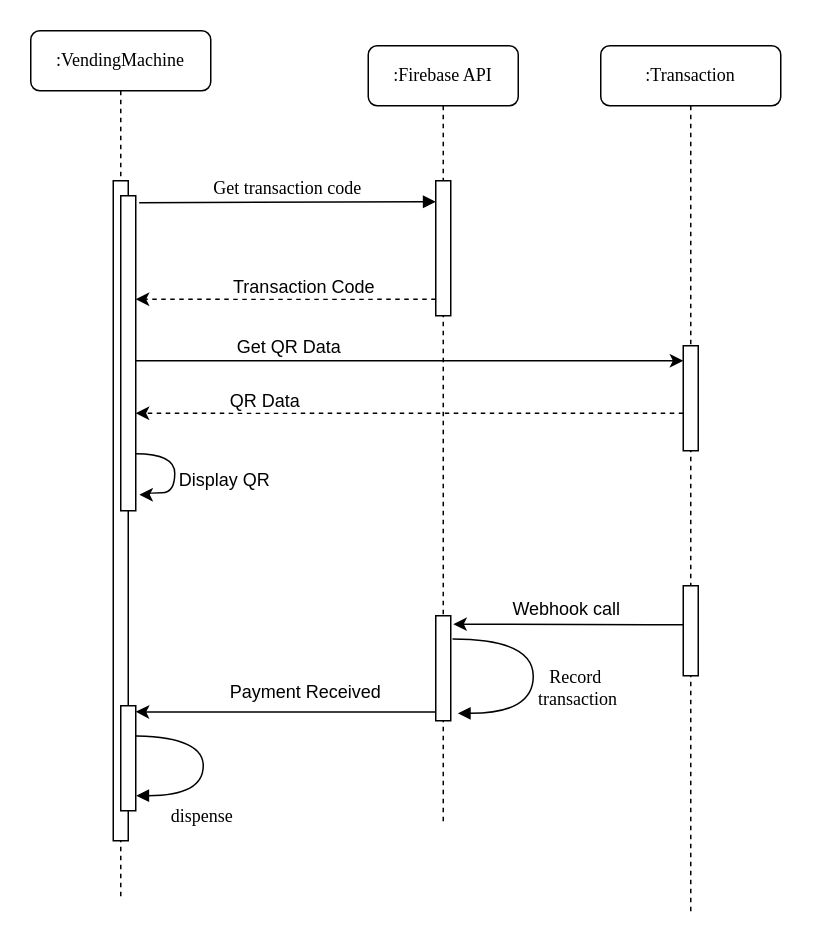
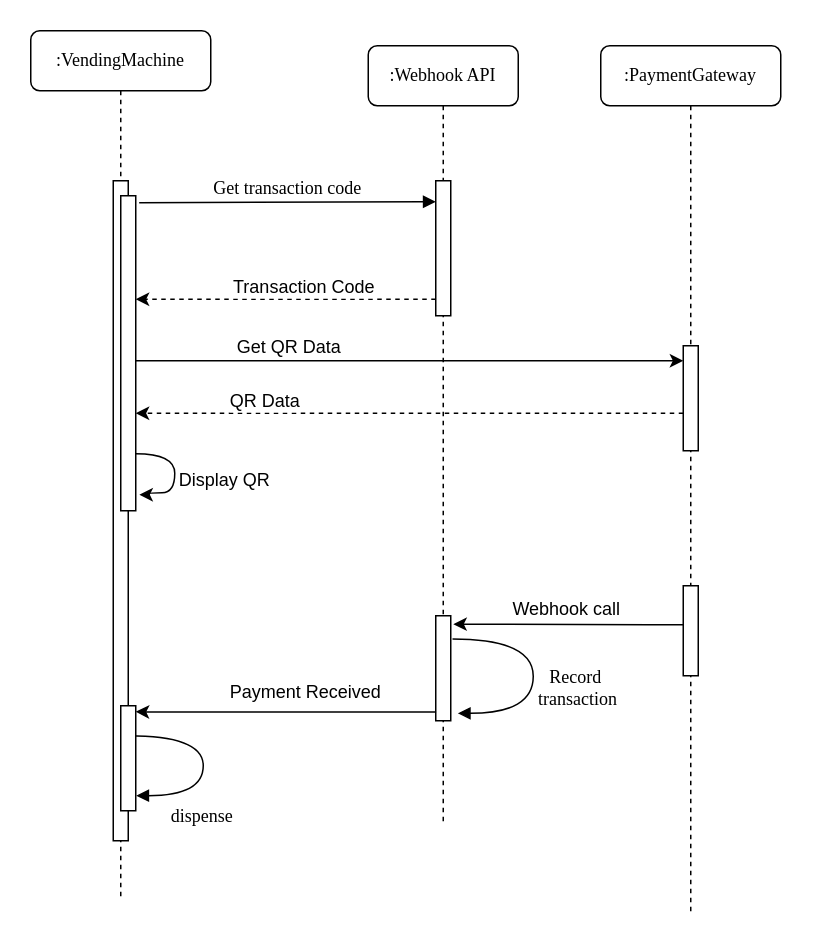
  <mxCell id="0" />
  <mxCell id="1" parent="0" />
- <mxCell id="2" value=":Firebase API" style="shape=umlLifeline;perimeter=lifelinePerimeter;whiteSpace=wrap;html=1;container=1;collapsible=0;recursiveResize=0;outlineConnect=0;rounded=1;shadow=0;comic=0;labelBackgroundColor=none;strokeColor=#000000;strokeWidth=1;fillColor=#FFFFFF;fontFamily=Verdana;fontSize=12;fontColor=#000000;align=center;" parent="1" vertex="1"><mxGeometry x="245" y="30" width="100" height="520" as="geometry" /></mxCell>
+ <mxCell id="2" value=":Webhook API" style="shape=umlLifeline;perimeter=lifelinePerimeter;whiteSpace=wrap;html=1;container=1;collapsible=0;recursiveResize=0;outlineConnect=0;rounded=1;shadow=0;comic=0;labelBackgroundColor=none;strokeColor=#000000;strokeWidth=1;fillColor=#FFFFFF;fontFamily=Verdana;fontSize=12;fontColor=#000000;align=center;" parent="1" vertex="1"><mxGeometry x="245" y="30" width="100" height="520" as="geometry" /></mxCell>
  <mxCell id="3" value="" style="html=1;points=[];perimeter=orthogonalPerimeter;rounded=0;shadow=0;comic=0;labelBackgroundColor=none;strokeColor=#000000;strokeWidth=1;fillColor=#FFFFFF;fontFamily=Verdana;fontSize=12;fontColor=#000000;align=center;" parent="2" vertex="1"><mxGeometry x="45" y="90" width="10" height="90" as="geometry" /></mxCell>
  <mxCell id="4" value="" style="html=1;points=[];perimeter=orthogonalPerimeter;rounded=0;shadow=0;comic=0;labelBackgroundColor=none;strokeColor=#000000;strokeWidth=1;fillColor=#FFFFFF;fontFamily=Verdana;fontSize=12;fontColor=#000000;align=center;" parent="2" vertex="1"><mxGeometry x="45" y="380" width="10" height="70" as="geometry" /></mxCell>
  <mxCell id="5" value="Record&lt;br&gt;&amp;nbsp;transaction" style="html=1;verticalAlign=bottom;endArrow=block;labelBackgroundColor=none;fontFamily=Verdana;fontSize=12;elbow=vertical;edgeStyle=orthogonalEdgeStyle;curved=1;entryX=1;entryY=0.286;entryPerimeter=0;exitX=1.118;exitY=0.221;exitPerimeter=0;exitDx=0;exitDy=0;" parent="2" source="4" edge="1"><mxGeometry x="0.36" y="-30" relative="1" as="geometry"><mxPoint x="-75" y="355" as="sourcePoint" /><mxPoint x="59.69" y="445.069" as="targetPoint" /><Array as="points"><mxPoint x="110" y="395" /><mxPoint x="110" y="445" /></Array><mxPoint x="30" y="30" as="offset" /></mxGeometry></mxCell>
- <mxCell id="6" value=":Transaction" style="shape=umlLifeline;perimeter=lifelinePerimeter;whiteSpace=wrap;html=1;container=1;collapsible=0;recursiveResize=0;outlineConnect=0;rounded=1;shadow=0;comic=0;labelBackgroundColor=none;strokeColor=#000000;strokeWidth=1;fillColor=#FFFFFF;fontFamily=Verdana;fontSize=12;fontColor=#000000;align=center;" parent="1" vertex="1"><mxGeometry x="400" y="30" width="120" height="580" as="geometry" /></mxCell>
+ <mxCell id="6" value=":PaymentGateway" style="shape=umlLifeline;perimeter=lifelinePerimeter;whiteSpace=wrap;html=1;container=1;collapsible=0;recursiveResize=0;outlineConnect=0;rounded=1;shadow=0;comic=0;labelBackgroundColor=none;strokeColor=#000000;strokeWidth=1;fillColor=#FFFFFF;fontFamily=Verdana;fontSize=12;fontColor=#000000;align=center;" parent="1" vertex="1"><mxGeometry x="400" y="30" width="120" height="580" as="geometry" /></mxCell>
  <mxCell id="7" value="" style="html=1;points=[];perimeter=orthogonalPerimeter;rounded=0;shadow=0;comic=0;labelBackgroundColor=none;strokeColor=#000000;strokeWidth=1;fillColor=#FFFFFF;fontFamily=Verdana;fontSize=12;fontColor=#000000;align=center;" parent="6" vertex="1"><mxGeometry x="55" y="200" width="10" height="70" as="geometry" /></mxCell>
  <mxCell id="8" value="" style="html=1;points=[];perimeter=orthogonalPerimeter;rounded=0;shadow=0;comic=0;labelBackgroundColor=none;strokeColor=#000000;strokeWidth=1;fillColor=#FFFFFF;fontFamily=Verdana;fontSize=12;fontColor=#000000;align=center;" parent="6" vertex="1"><mxGeometry x="55" y="360" width="10" height="60" as="geometry" /></mxCell>
  <mxCell id="9" value=":VendingMachine" style="shape=umlLifeline;perimeter=lifelinePerimeter;whiteSpace=wrap;html=1;container=1;collapsible=0;recursiveResize=0;outlineConnect=0;rounded=1;shadow=0;comic=0;labelBackgroundColor=none;strokeColor=#000000;strokeWidth=1;fillColor=#FFFFFF;fontFamily=Verdana;fontSize=12;fontColor=#000000;align=center;" parent="1" vertex="1"><mxGeometry x="20" y="20" width="120" height="580" as="geometry" /></mxCell>
  <mxCell id="10" value="dispense" style="html=1;verticalAlign=bottom;endArrow=block;labelBackgroundColor=none;fontFamily=Verdana;fontSize=12;elbow=vertical;edgeStyle=orthogonalEdgeStyle;curved=1;entryX=1.032;entryY=0.856;entryPerimeter=0;entryDx=0;entryDy=0;" parent="9" target="13" edge="1"><mxGeometry x="0.289" y="-36" relative="1" as="geometry"><mxPoint x="65" y="470" as="sourcePoint" /><mxPoint x="65.379" y="499.379" as="targetPoint" /><Array as="points"><mxPoint x="115" y="470" /><mxPoint x="115" y="510" /></Array><mxPoint x="35" y="26" as="offset" /></mxGeometry></mxCell>
  <mxCell id="11" value="" style="html=1;points=[];perimeter=orthogonalPerimeter;rounded=0;shadow=0;comic=0;labelBackgroundColor=none;strokeColor=#000000;strokeWidth=1;fillColor=#FFFFFF;fontFamily=Verdana;fontSize=12;fontColor=#000000;align=center;" parent="9" vertex="1"><mxGeometry x="55" y="100" width="10" height="440" as="geometry" /></mxCell>
  <mxCell id="12" value="" style="html=1;points=[];perimeter=orthogonalPerimeter;rounded=0;shadow=0;comic=0;labelBackgroundColor=none;strokeColor=#000000;strokeWidth=1;fillColor=#FFFFFF;fontFamily=Verdana;fontSize=12;fontColor=#000000;align=center;" parent="9" vertex="1"><mxGeometry x="60" y="110" width="10" height="210" as="geometry" /></mxCell>
  <mxCell id="13" value="" style="html=1;points=[];perimeter=orthogonalPerimeter;rounded=0;shadow=0;comic=0;labelBackgroundColor=none;strokeColor=#000000;strokeWidth=1;fillColor=#FFFFFF;fontFamily=Verdana;fontSize=12;fontColor=#000000;align=center;" parent="9" vertex="1"><mxGeometry x="60" y="450" width="10" height="70" as="geometry" /></mxCell>
  <mxCell id="14" style="edgeStyle=orthogonalEdgeStyle;rounded=0;orthogonalLoop=1;jettySize=auto;html=1;curved=1;entryX=1.243;entryY=0.949;entryDx=0;entryDy=0;entryPerimeter=0;" edge="1" parent="9" source="12" target="12"><mxGeometry relative="1" as="geometry"><Array as="points"><mxPoint x="96" y="282" /><mxPoint x="96" y="308" /><mxPoint x="79" y="308" /><mxPoint x="79" y="309" /></Array></mxGeometry></mxCell>
  <mxCell id="15" value="Display QR" style="text;html=1;resizable=0;points=[];align=center;verticalAlign=middle;labelBackgroundColor=#ffffff;" vertex="1" connectable="0" parent="14"><mxGeometry x="0.161" y="-4" relative="1" as="geometry"><mxPoint x="36" y="-2" as="offset" /></mxGeometry></mxCell>
  <mxCell id="16" value="Get transaction code" style="html=1;verticalAlign=bottom;endArrow=block;labelBackgroundColor=none;fontFamily=Verdana;fontSize=12;edgeStyle=elbowEdgeStyle;elbow=vertical;exitX=1.229;exitY=0.022;exitDx=0;exitDy=0;exitPerimeter=0;" parent="1" source="12" edge="1"><mxGeometry relative="1" as="geometry"><mxPoint x="100" y="134" as="sourcePoint" /><mxPoint x="290" y="134" as="targetPoint" /><Array as="points"><mxPoint x="260" y="134" /><mxPoint x="280" y="134" /></Array></mxGeometry></mxCell>
  <mxCell id="17" style="edgeStyle=orthogonalEdgeStyle;rounded=0;orthogonalLoop=1;jettySize=auto;html=1;dashed=1;" parent="1" source="3" edge="1"><mxGeometry relative="1" as="geometry"><mxPoint x="90" y="199" as="targetPoint" /><Array as="points"><mxPoint x="190" y="199" /><mxPoint x="190" y="199" /></Array></mxGeometry></mxCell>
  <mxCell id="18" value="Transaction Code" style="text;html=1;resizable=0;points=[];align=center;verticalAlign=middle;labelBackgroundColor=#ffffff;" parent="17" vertex="1" connectable="0"><mxGeometry x="-0.241" y="2" relative="1" as="geometry"><mxPoint x="-13" y="-11" as="offset" /></mxGeometry></mxCell>
  <mxCell id="19" style="edgeStyle=orthogonalEdgeStyle;rounded=0;orthogonalLoop=1;jettySize=auto;html=1;" parent="1" source="12" target="7" edge="1"><mxGeometry relative="1" as="geometry"><Array as="points"><mxPoint x="160" y="240" /><mxPoint x="160" y="240" /></Array></mxGeometry></mxCell>
  <mxCell id="20" value="Get QR Data" style="text;html=1;resizable=0;points=[];align=center;verticalAlign=middle;labelBackgroundColor=#ffffff;" parent="19" vertex="1" connectable="0"><mxGeometry x="-0.287" relative="1" as="geometry"><mxPoint x="-28.5" y="-10" as="offset" /></mxGeometry></mxCell>
  <mxCell id="21" style="edgeStyle=orthogonalEdgeStyle;rounded=0;orthogonalLoop=1;jettySize=auto;html=1;dashed=1;" parent="1" source="7" edge="1"><mxGeometry relative="1" as="geometry"><mxPoint x="90" y="275" as="targetPoint" /><Array as="points"><mxPoint x="310" y="275" /><mxPoint x="310" y="275" /></Array></mxGeometry></mxCell>
  <mxCell id="22" value="QR Data" style="text;html=1;resizable=0;points=[];align=center;verticalAlign=middle;labelBackgroundColor=#ffffff;" parent="21" vertex="1" connectable="0"><mxGeometry x="0.383" y="1" relative="1" as="geometry"><mxPoint x="-28" y="-10" as="offset" /></mxGeometry></mxCell>
  <mxCell id="23" style="edgeStyle=orthogonalEdgeStyle;rounded=0;orthogonalLoop=1;jettySize=auto;html=1;entryX=1.171;entryY=0.08;entryDx=0;entryDy=0;entryPerimeter=0;" parent="1" source="8" target="4" edge="1"><mxGeometry relative="1" as="geometry"><mxPoint x="230" y="400" as="targetPoint" /><Array as="points"><mxPoint x="432" y="416" /><mxPoint x="432" y="416" /></Array></mxGeometry></mxCell>
  <mxCell id="24" value="Webhook call" style="text;html=1;resizable=0;points=[];align=center;verticalAlign=middle;labelBackgroundColor=#ffffff;" parent="23" vertex="1" connectable="0"><mxGeometry x="-0.218" relative="1" as="geometry"><mxPoint x="-18.5" y="-10" as="offset" /></mxGeometry></mxCell>
  <mxCell id="25" style="edgeStyle=orthogonalEdgeStyle;rounded=0;orthogonalLoop=1;jettySize=auto;html=1;exitX=0.02;exitY=0.917;exitDx=0;exitDy=0;exitPerimeter=0;" parent="1" source="4" edge="1"><mxGeometry relative="1" as="geometry"><mxPoint x="90" y="474" as="targetPoint" /><Array as="points"><mxPoint x="100" y="474" /><mxPoint x="86" y="474" /></Array></mxGeometry></mxCell>
  <mxCell id="26" value="Payment Received" style="text;html=1;resizable=0;points=[];align=center;verticalAlign=middle;labelBackgroundColor=#ffffff;" parent="25" vertex="1" connectable="0"><mxGeometry x="0.704" y="-62" relative="1" as="geometry"><mxPoint x="83.5" y="48" as="offset" /></mxGeometry></mxCell>
